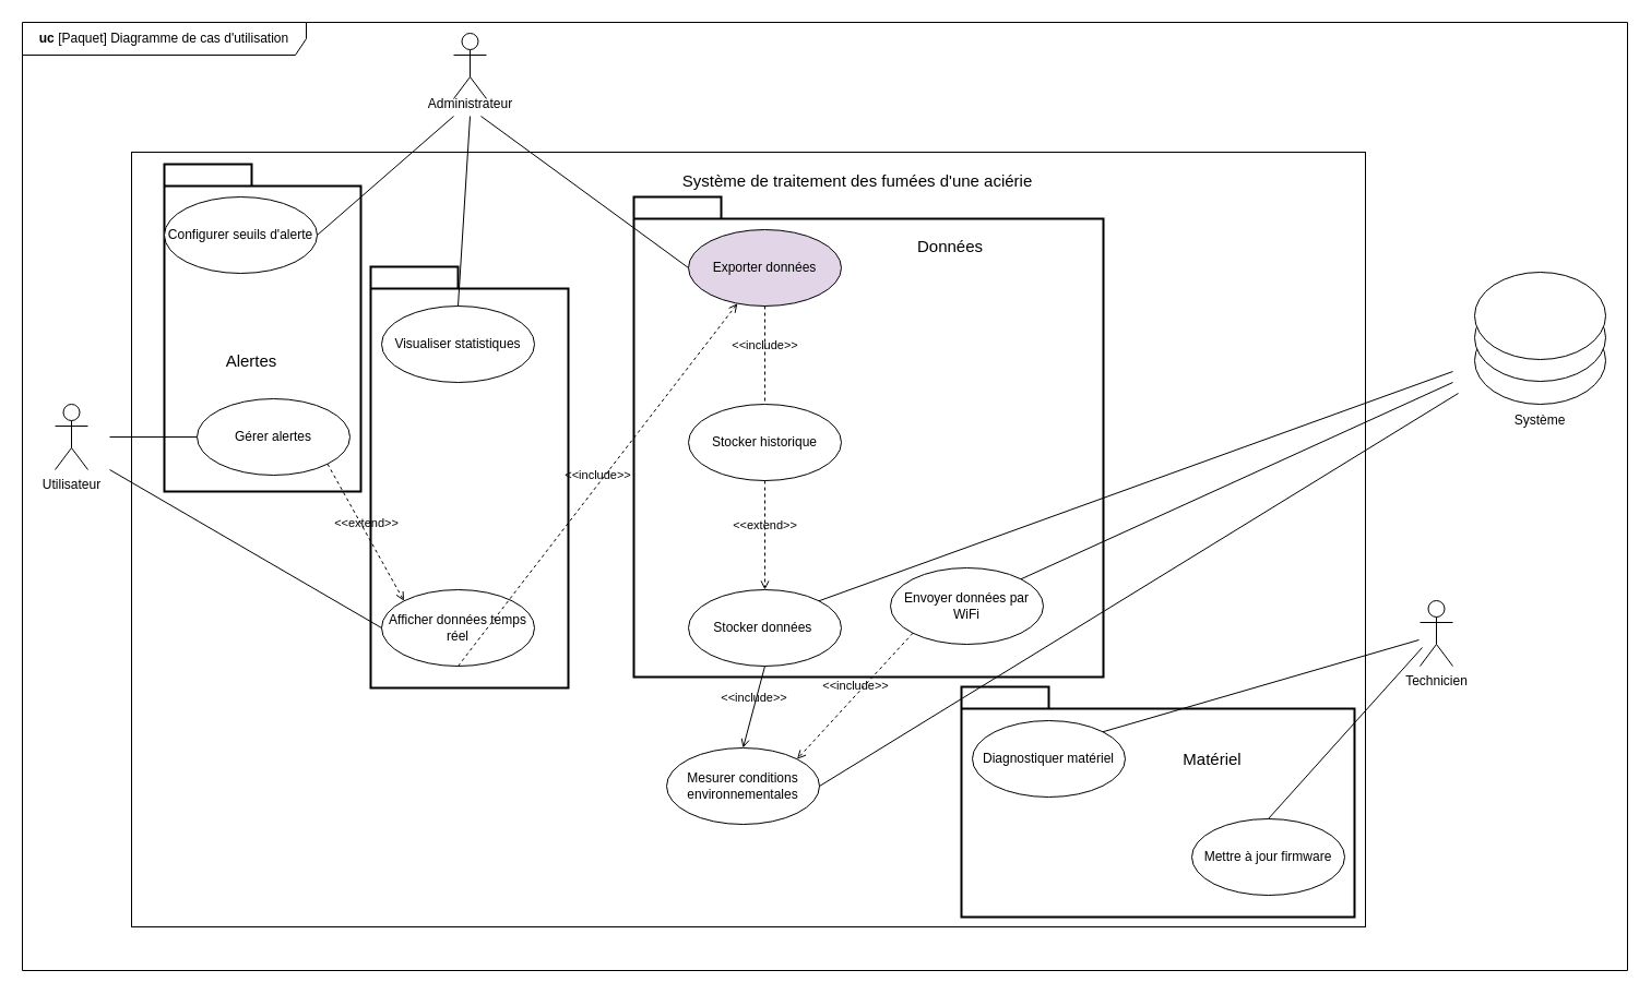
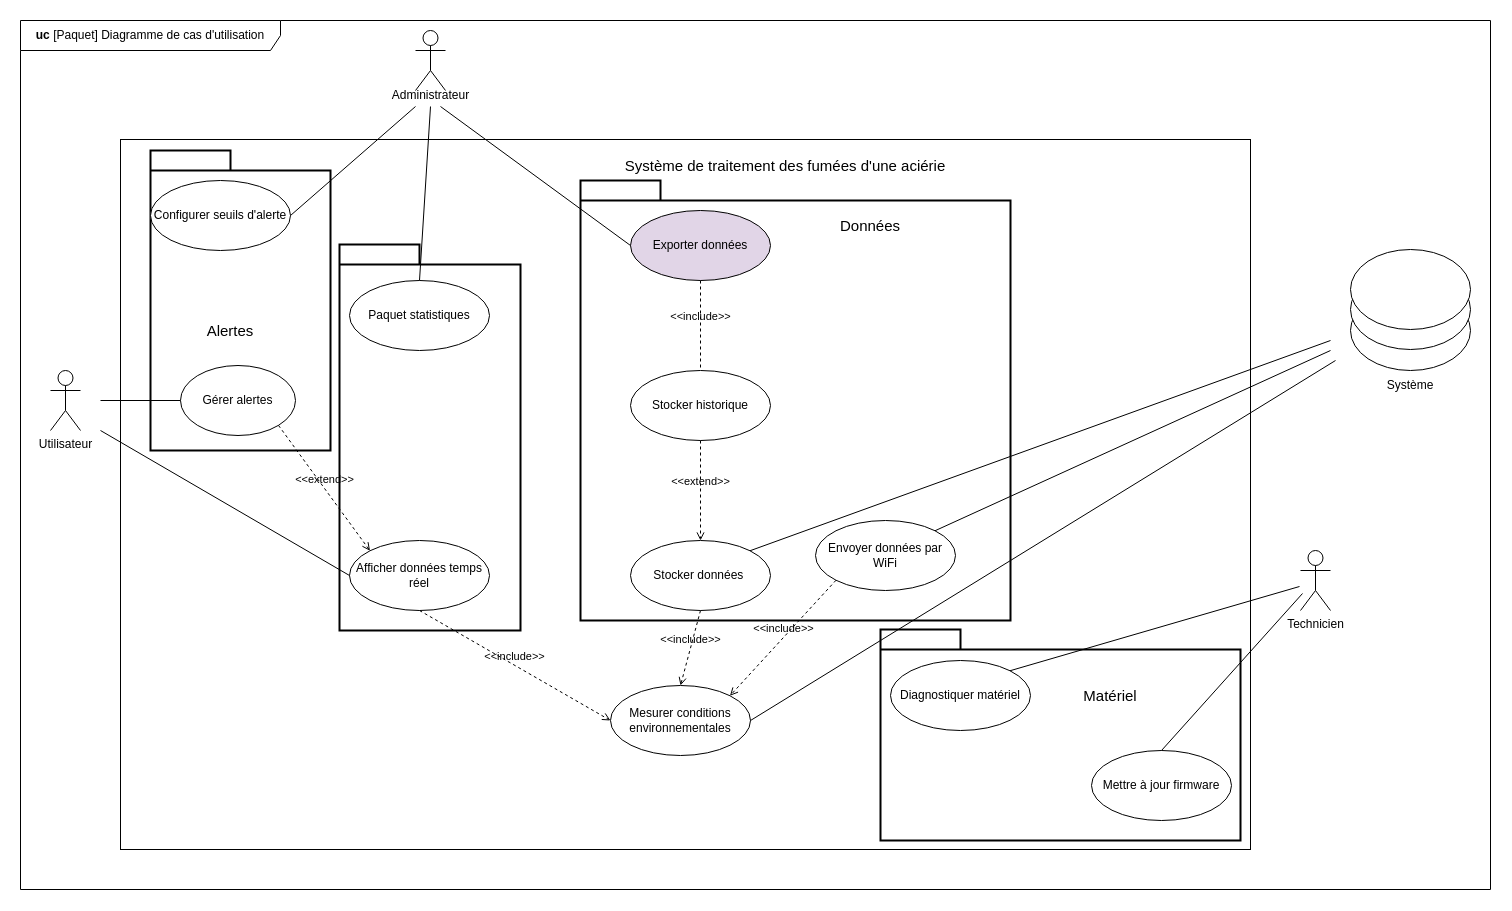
  <mxCell id="0" />
  <mxCell id="1" parent="0" />
  <mxCell id="2" value="&lt;b&gt;uc&lt;/b&gt;&amp;nbsp;[Paquet] Diagramme de cas d'utilisation" style="shape=umlFrame;whiteSpace=wrap;html=1;pointerEvents=0;recursiveResize=0;container=1;collapsible=0;width=260;height=30;" parent="1" vertex="1"><mxGeometry x="20" y="20" width="1470" height="869" as="geometry" /></mxCell>
  <mxCell id="3" value="" style="rounded=0;whiteSpace=wrap;html=1;" parent="2" vertex="1"><mxGeometry x="100" y="119" width="1130" height="710" as="geometry" /></mxCell>
  <mxCell id="4" value="" style="shape=folder;tabWidth=80;tabHeight=20;tabPosition=left;strokeWidth=2;html=1;whiteSpace=wrap;align=center;" parent="2" vertex="1"><mxGeometry x="319" y="224" width="181" height="386" as="geometry" /></mxCell>
  <mxCell id="5" value="" style="shape=folder;tabWidth=80;tabHeight=20;tabPosition=left;strokeWidth=2;html=1;whiteSpace=wrap;align=center;" parent="2" vertex="1"><mxGeometry x="130" y="130" width="180" height="300" as="geometry" /></mxCell>
  <mxCell id="6" value="" style="shape=folder;tabWidth=80;tabHeight=20;tabPosition=left;strokeWidth=2;html=1;whiteSpace=wrap;align=center;" parent="2" vertex="1"><mxGeometry x="860" y="609" width="360" height="211" as="geometry" /></mxCell>
  <mxCell id="7" value="" style="shape=folder;tabWidth=80;tabHeight=20;tabPosition=left;strokeWidth=2;html=1;whiteSpace=wrap;align=center;movable=1;resizable=1;rotatable=1;deletable=1;editable=1;locked=0;connectable=1;" parent="2" vertex="1"><mxGeometry x="560" y="160" width="430" height="440" as="geometry" /></mxCell>
  <mxCell id="8" value="Utilisateur" style="shape=umlActor;verticalLabelPosition=bottom;verticalAlign=top;html=1;" parent="2" vertex="1"><mxGeometry x="30" y="350" width="30" height="60" as="geometry" /></mxCell>
- <mxCell id="9" value="Gérer alertes" style="ellipse;whiteSpace=wrap;html=1;" parent="2" vertex="1"><mxGeometry x="160" y="345" width="140" height="70" as="geometry" /></mxCell>
+ <mxCell id="9" value="Gérer alertes" style="ellipse;whiteSpace=wrap;html=1;" parent="2" vertex="1"><mxGeometry x="160" y="345" width="115" height="70" as="geometry" /></mxCell>
  <mxCell id="10" value="Afficher données temps réel" style="ellipse;whiteSpace=wrap;html=1;" parent="2" vertex="1"><mxGeometry x="329" y="520" width="140" height="70" as="geometry" /></mxCell>
- <mxCell id="11" value="Visualiser statistiques" style="ellipse;whiteSpace=wrap;html=1;" parent="2" vertex="1"><mxGeometry x="329" y="260" width="140" height="70" as="geometry" /></mxCell>
+ <mxCell id="11" value="Paquet statistiques" style="ellipse;whiteSpace=wrap;html=1;" parent="2" vertex="1"><mxGeometry x="329" y="260" width="140" height="70" as="geometry" /></mxCell>
  <mxCell id="12" value="Configurer seuils d'alerte" style="ellipse;whiteSpace=wrap;html=1;" parent="2" vertex="1"><mxGeometry x="130" y="160" width="140" height="70" as="geometry" /></mxCell>
  <mxCell id="13" value="Administrateur" style="shape=umlActor;verticalLabelPosition=bottom;verticalAlign=top;html=1;spacingTop=-9;" parent="2" vertex="1"><mxGeometry x="395" y="10" width="30" height="60" as="geometry" /></mxCell>
  <mxCell id="14" value="Exporter données" style="ellipse;whiteSpace=wrap;html=1;fillColor=#e1d5e7;" parent="2" vertex="1"><mxGeometry x="610" y="190" width="140" height="70" as="geometry" /></mxCell>
  <mxCell id="15" value="Stocker historique" style="ellipse;whiteSpace=wrap;html=1;" parent="2" vertex="1"><mxGeometry x="610" y="350" width="140" height="70" as="geometry" /></mxCell>
  <mxCell id="16" value="&amp;lt;&amp;lt;extend&amp;gt;&amp;gt;" style="html=1;verticalAlign=bottom;labelBackgroundColor=none;endArrow=open;endFill=0;dashed=1;rounded=0;exitX=1;exitY=1;exitDx=0;exitDy=0;entryX=0;entryY=0;entryDx=0;entryDy=0;" parent="2" source="9" target="10" edge="1"><mxGeometry width="160" relative="1" as="geometry"><mxPoint x="300" y="410" as="sourcePoint" /><mxPoint x="460" y="410" as="targetPoint" /></mxGeometry></mxCell>
  <mxCell id="17" value="&amp;lt;&amp;lt;include&amp;gt;&amp;gt;" style="html=1;verticalAlign=bottom;labelBackgroundColor=none;endArrow=none;endFill=0;dashed=1;rounded=0;exitX=0.5;exitY=1;exitDx=0;exitDy=0;entryX=0.5;entryY=0;entryDx=0;entryDy=0;" parent="2" source="14" target="15" edge="1"><mxGeometry width="160" relative="1" as="geometry"><mxPoint x="300" y="410" as="sourcePoint" /><mxPoint x="460" y="410" as="targetPoint" /></mxGeometry></mxCell>
  <mxCell id="18" value="Stocker données&amp;nbsp;" style="ellipse;whiteSpace=wrap;html=1;" parent="2" vertex="1"><mxGeometry x="610" y="520" width="140" height="70" as="geometry" /></mxCell>
  <mxCell id="19" value="&amp;lt;&amp;lt;extend&amp;gt;&amp;gt;" style="html=1;verticalAlign=bottom;labelBackgroundColor=none;endArrow=open;endFill=0;dashed=1;rounded=0;exitX=0.5;exitY=1;exitDx=0;exitDy=0;entryX=0.5;entryY=0;entryDx=0;entryDy=0;" parent="2" source="15" target="18" edge="1"><mxGeometry width="160" relative="1" as="geometry"><mxPoint x="300" y="410" as="sourcePoint" /><mxPoint x="460" y="410" as="targetPoint" /></mxGeometry></mxCell>
  <mxCell id="20" value="Technicien" style="shape=umlActor;verticalLabelPosition=bottom;verticalAlign=top;html=1;" parent="2" vertex="1"><mxGeometry x="1280" y="530" width="30" height="60" as="geometry" /></mxCell>
  <mxCell id="21" value="Mettre à jour firmware" style="ellipse;whiteSpace=wrap;html=1;" parent="2" vertex="1"><mxGeometry x="1071" y="730" width="140" height="70" as="geometry" /></mxCell>
  <mxCell id="22" value="Diagnostiquer matériel" style="ellipse;whiteSpace=wrap;html=1;" parent="2" vertex="1"><mxGeometry x="870" y="640" width="140" height="70" as="geometry" /></mxCell>
  <mxCell id="23" value="Mesurer conditions environnementales" style="ellipse;whiteSpace=wrap;html=1;" parent="2" vertex="1"><mxGeometry x="590" y="665" width="140" height="70" as="geometry" /></mxCell>
- <mxCell id="24" value="&amp;lt;&amp;lt;include&amp;gt;&amp;gt;" style="html=1;verticalAlign=bottom;labelBackgroundColor=none;endArrow=open;endFill=0;dashed=0;rounded=0;exitX=0.5;exitY=1;exitDx=0;exitDy=0;entryX=0.5;entryY=0;entryDx=0;entryDy=0;" parent="2" source="18" target="23" edge="1"><mxGeometry width="160" relative="1" as="geometry"><mxPoint x="630" y="770" as="sourcePoint" /><mxPoint x="790" y="770" as="targetPoint" /></mxGeometry></mxCell>
+ <mxCell id="24" value="&amp;lt;&amp;lt;include&amp;gt;&amp;gt;" style="html=1;verticalAlign=bottom;labelBackgroundColor=none;endArrow=open;endFill=0;dashed=1;rounded=0;exitX=0.5;exitY=1;exitDx=0;exitDy=0;entryX=0.5;entryY=0;entryDx=0;entryDy=0;" parent="2" source="18" target="23" edge="1"><mxGeometry width="160" relative="1" as="geometry"><mxPoint x="630" y="770" as="sourcePoint" /><mxPoint x="790" y="770" as="targetPoint" /></mxGeometry></mxCell>
  <mxCell id="25" value="Envoyer données par WiFi" style="ellipse;whiteSpace=wrap;html=1;" parent="2" vertex="1"><mxGeometry x="795" y="500" width="140" height="70" as="geometry" /></mxCell>
  <mxCell id="26" value="&amp;lt;&amp;lt;include&amp;gt;&amp;gt;" style="html=1;verticalAlign=bottom;labelBackgroundColor=none;endArrow=open;endFill=0;dashed=1;rounded=0;exitX=0;exitY=1;exitDx=0;exitDy=0;entryX=1;entryY=0;entryDx=0;entryDy=0;" parent="2" source="25" target="23" edge="1"><mxGeometry width="160" relative="1" as="geometry"><mxPoint x="760" y="640" as="sourcePoint" /><mxPoint x="920" y="640" as="targetPoint" /></mxGeometry></mxCell>
- <mxCell id="27" value="&amp;lt;&amp;lt;include&amp;gt;&amp;gt;" style="html=1;verticalAlign=bottom;labelBackgroundColor=none;endArrow=open;endFill=0;dashed=1;rounded=0;exitX=0.5;exitY=1;exitDx=0;exitDy=0;" parent="2" source="10" target="14" edge="1"><mxGeometry width="160" relative="1" as="geometry"><mxPoint x="414" y="770" as="sourcePoint" /><mxPoint x="574" y="770" as="targetPoint" /></mxGeometry></mxCell>
+ <mxCell id="27" value="&amp;lt;&amp;lt;include&amp;gt;&amp;gt;" style="html=1;verticalAlign=bottom;labelBackgroundColor=none;endArrow=open;endFill=0;dashed=1;rounded=0;exitX=0.5;exitY=1;exitDx=0;exitDy=0;entryX=0;entryY=0.5;entryDx=0;entryDy=0;" parent="2" source="10" target="23" edge="1"><mxGeometry width="160" relative="1" as="geometry"><mxPoint x="414" y="770" as="sourcePoint" /><mxPoint x="574" y="770" as="targetPoint" /></mxGeometry></mxCell>
  <mxCell id="28" value="&lt;font style=&quot;font-size: 15px;&quot;&gt;Système de traitement des fumées d'une aciérie&lt;/font&gt;" style="text;html=1;strokeColor=none;fillColor=none;align=center;verticalAlign=middle;whiteSpace=wrap;rounded=0;" parent="2" vertex="1"><mxGeometry x="590" y="130" width="350" height="30" as="geometry" /></mxCell>
  <mxCell id="29" value="" style="endArrow=none;html=1;rounded=0;entryX=0;entryY=0.5;entryDx=0;entryDy=0;verticalAlign=middle;spacing=2;" parent="2" target="10" edge="1"><mxGeometry width="50" height="50" relative="1" as="geometry"><mxPoint x="80" y="410" as="sourcePoint" /><mxPoint x="319.0" y="555" as="targetPoint" /></mxGeometry></mxCell>
  <mxCell id="30" value="" style="endArrow=none;html=1;rounded=0;entryX=0;entryY=0.5;entryDx=0;entryDy=0;" parent="2" target="9" edge="1"><mxGeometry width="50" height="50" relative="1" as="geometry"><mxPoint x="80" y="380" as="sourcePoint" /><mxPoint x="140.0" y="380" as="targetPoint" /></mxGeometry></mxCell>
  <mxCell id="31" value="" style="endArrow=none;html=1;rounded=0;exitX=0.5;exitY=0.5;exitDx=0;exitDy=0;exitPerimeter=0;entryX=0;entryY=0.5;entryDx=0;entryDy=0;" parent="2" target="14" edge="1"><mxGeometry width="50" height="50" relative="1" as="geometry"><mxPoint x="420" y="86" as="sourcePoint" /><mxPoint x="635.503" y="246.251" as="targetPoint" /></mxGeometry></mxCell>
  <mxCell id="32" value="" style="endArrow=none;html=1;rounded=0;exitX=0.5;exitY=0.5;exitDx=0;exitDy=0;exitPerimeter=0;entryX=0.5;entryY=0;entryDx=0;entryDy=0;" parent="2" target="11" edge="1"><mxGeometry width="50" height="50" relative="1" as="geometry"><mxPoint x="410" y="86" as="sourcePoint" /><mxPoint x="394" y="306" as="targetPoint" /></mxGeometry></mxCell>
  <mxCell id="33" value="" style="endArrow=none;html=1;rounded=0;entryX=0.5;entryY=0.5;entryDx=0;entryDy=0;entryPerimeter=0;exitX=1;exitY=0;exitDx=0;exitDy=0;" parent="2" source="18" edge="1"><mxGeometry width="50" height="50" relative="1" as="geometry"><mxPoint x="704.557" y="535.281" as="sourcePoint" /><mxPoint x="1310" y="320" as="targetPoint" /></mxGeometry></mxCell>
  <mxCell id="34" value="" style="endArrow=none;html=1;rounded=0;exitX=1;exitY=0;exitDx=0;exitDy=0;entryX=0.5;entryY=0.5;entryDx=0;entryDy=0;entryPerimeter=0;" parent="2" source="25" edge="1"><mxGeometry width="50" height="50" relative="1" as="geometry"><mxPoint x="914.557" y="545.281" as="sourcePoint" /><mxPoint x="1310" y="330" as="targetPoint" /></mxGeometry></mxCell>
  <mxCell id="35" value="" style="endArrow=none;html=1;rounded=0;entryX=0.5;entryY=0.5;entryDx=0;entryDy=0;entryPerimeter=0;exitX=1;exitY=0;exitDx=0;exitDy=0;" parent="2" source="22" edge="1"><mxGeometry width="50" height="50" relative="1" as="geometry"><mxPoint x="1000" y="650" as="sourcePoint" /><mxPoint x="1279" y="566" as="targetPoint" /></mxGeometry></mxCell>
  <mxCell id="36" value="" style="endArrow=none;html=1;rounded=0;entryX=0.5;entryY=0.5;entryDx=0;entryDy=0;entryPerimeter=0;exitX=0.5;exitY=0;exitDx=0;exitDy=0;" parent="2" source="21" edge="1"><mxGeometry width="50" height="50" relative="1" as="geometry"><mxPoint x="1128" y="743" as="sourcePoint" /><mxPoint x="1282" y="573" as="targetPoint" /></mxGeometry></mxCell>
  <mxCell id="37" value="" style="endArrow=none;html=1;rounded=0;entryX=0.5;entryY=0.5;entryDx=0;entryDy=0;entryPerimeter=0;exitX=1;exitY=0.5;exitDx=0;exitDy=0;" parent="2" source="23" edge="1"><mxGeometry width="50" height="50" relative="1" as="geometry"><mxPoint x="730.0" y="730" as="sourcePoint" /><mxPoint x="1315" y="340" as="targetPoint" /></mxGeometry></mxCell>
  <mxCell id="38" value="" style="endArrow=none;html=1;rounded=0;entryX=0.5;entryY=0.5;entryDx=0;entryDy=0;entryPerimeter=0;exitX=1;exitY=0.5;exitDx=0;exitDy=0;" parent="2" source="12" edge="1"><mxGeometry width="50" height="50" relative="1" as="geometry"><mxPoint x="234.497" y="216.251" as="sourcePoint" /><mxPoint x="395" y="86" as="targetPoint" /></mxGeometry></mxCell>
  <mxCell id="39" value="" style="ellipse;whiteSpace=wrap;html=1;" parent="2" vertex="1"><mxGeometry x="1330" y="270" width="120" height="80" as="geometry" /></mxCell>
  <mxCell id="40" value="" style="ellipse;whiteSpace=wrap;html=1;" parent="2" vertex="1"><mxGeometry x="1330" y="249" width="120" height="80" as="geometry" /></mxCell>
  <mxCell id="41" value="" style="ellipse;whiteSpace=wrap;html=1;" parent="2" vertex="1"><mxGeometry x="1330" y="229" width="120" height="80" as="geometry" /></mxCell>
  <mxCell id="42" value="Système" style="text;html=1;strokeColor=none;fillColor=none;align=center;verticalAlign=middle;whiteSpace=wrap;rounded=0;" parent="2" vertex="1"><mxGeometry x="1360" y="350" width="60" height="30" as="geometry" /></mxCell>
  <mxCell id="43" value="&lt;font style=&quot;font-size: 15px;&quot;&gt;Données&lt;/font&gt;" style="text;html=1;strokeColor=none;fillColor=none;align=center;verticalAlign=middle;whiteSpace=wrap;rounded=0;" parent="2" vertex="1"><mxGeometry x="820" y="190" width="60" height="30" as="geometry" /></mxCell>
  <mxCell id="44" value="&lt;font style=&quot;font-size: 15px;&quot;&gt;Alertes&lt;/font&gt;" style="text;html=1;strokeColor=none;fillColor=none;align=center;verticalAlign=middle;whiteSpace=wrap;rounded=0;" parent="2" vertex="1"><mxGeometry x="180" y="295" width="60" height="30" as="geometry" /></mxCell>
  <mxCell id="45" value="&lt;font style=&quot;font-size: 15px;&quot;&gt;Matériel&lt;/font&gt;" style="text;html=1;strokeColor=none;fillColor=none;align=center;verticalAlign=middle;whiteSpace=wrap;rounded=0;" parent="2" vertex="1"><mxGeometry x="1060" y="660" width="60" height="30" as="geometry" /></mxCell>
